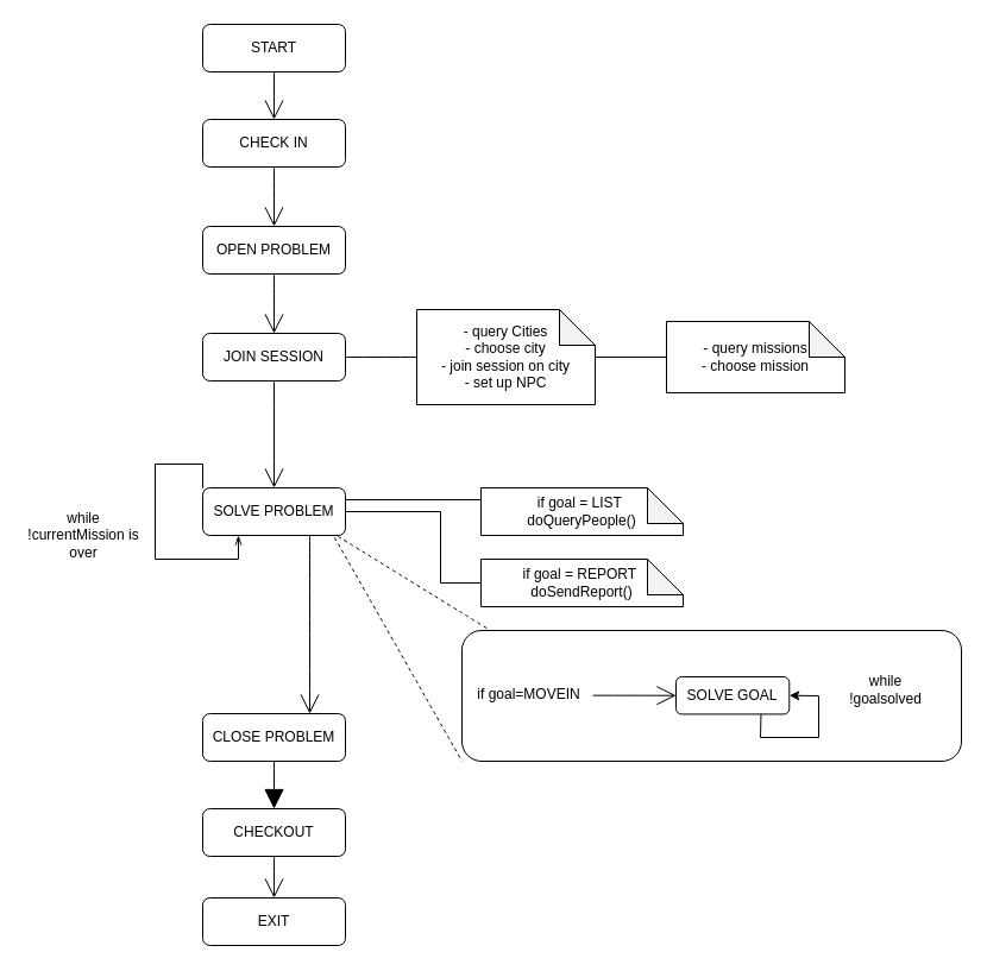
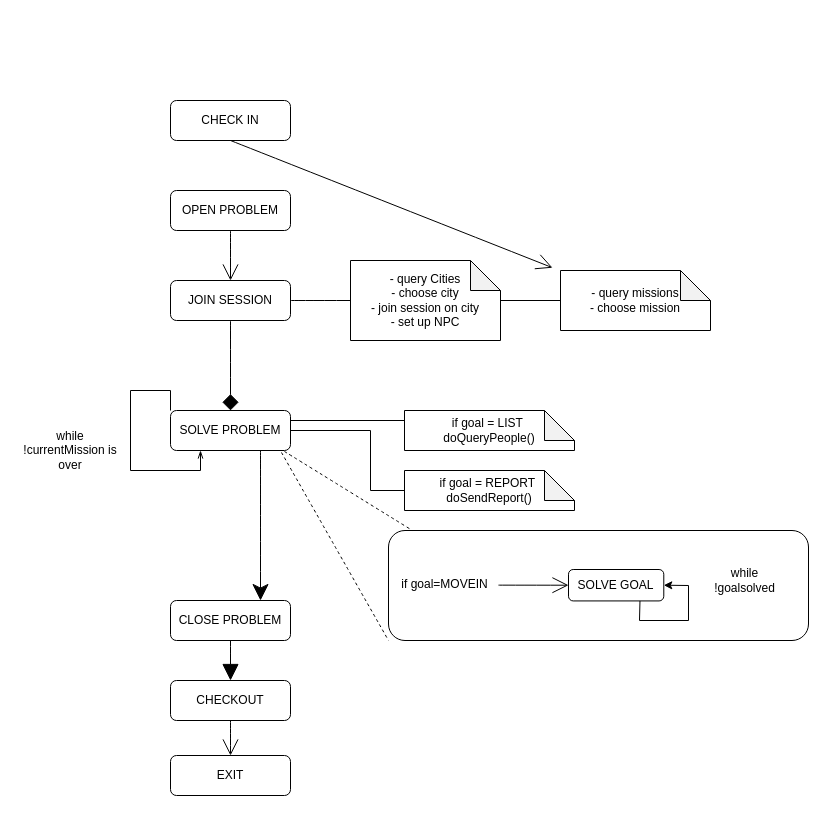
  <mxCell id="0" />
  <mxCell id="1" parent="0" />
- <mxCell id="2" style="edgeStyle=none;curved=1;rounded=0;orthogonalLoop=1;jettySize=auto;html=1;exitX=0.5;exitY=1;exitDx=0;exitDy=0;entryX=0.5;entryY=0;entryDx=0;entryDy=0;endArrow=open;startSize=14;endSize=14;sourcePerimeterSpacing=8;targetPerimeterSpacing=8;" edge="1" parent="1" source="3" target="5"><mxGeometry relative="1" as="geometry" /></mxCell>
- <mxCell id="3" value="START" style="rounded=1;whiteSpace=wrap;html=1;fontSize=12;glass=0;strokeWidth=1;shadow=0;" vertex="1" parent="1"><mxGeometry x="170" y="20" width="120" height="40" as="geometry" /></mxCell>
- <mxCell id="4" style="edgeStyle=none;curved=1;rounded=0;orthogonalLoop=1;jettySize=auto;html=1;exitX=0.5;exitY=1;exitDx=0;exitDy=0;entryX=0.5;entryY=0;entryDx=0;entryDy=0;endArrow=open;startSize=14;endSize=14;sourcePerimeterSpacing=8;targetPerimeterSpacing=8;" edge="1" parent="1" source="5" target="7"><mxGeometry relative="1" as="geometry" /></mxCell>
+ <mxCell id="4" style="edgeStyle=none;curved=1;rounded=0;orthogonalLoop=1;jettySize=auto;html=1;exitX=0.5;exitY=1;exitDx=0;exitDy=0;endArrow=open;startSize=14;endSize=14;sourcePerimeterSpacing=8;targetPerimeterSpacing=8;" edge="1" parent="1" source="5" target="29"><mxGeometry relative="1" as="geometry" /></mxCell>
  <mxCell id="5" value="CHECK IN" style="rounded=1;whiteSpace=wrap;html=1;fontSize=12;glass=0;strokeWidth=1;shadow=0;" vertex="1" parent="1"><mxGeometry x="170" y="100" width="120" height="40" as="geometry" /></mxCell>
  <mxCell id="6" style="edgeStyle=none;curved=1;rounded=0;orthogonalLoop=1;jettySize=auto;html=1;exitX=0.5;exitY=1;exitDx=0;exitDy=0;entryX=0.5;entryY=0;entryDx=0;entryDy=0;endArrow=open;startSize=14;endSize=14;sourcePerimeterSpacing=8;targetPerimeterSpacing=8;" edge="1" parent="1" source="7" target="9"><mxGeometry relative="1" as="geometry" /></mxCell>
  <mxCell id="7" value="OPEN PROBLEM" style="rounded=1;whiteSpace=wrap;html=1;fontSize=12;glass=0;strokeWidth=1;shadow=0;" vertex="1" parent="1"><mxGeometry x="170" y="190" width="120" height="40" as="geometry" /></mxCell>
  <mxCell id="8" style="edgeStyle=none;curved=1;rounded=0;orthogonalLoop=1;jettySize=auto;html=1;exitX=1;exitY=0.5;exitDx=0;exitDy=0;entryX=0;entryY=0.5;entryDx=0;entryDy=0;entryPerimeter=0;endArrow=none;startSize=14;endSize=14;sourcePerimeterSpacing=8;targetPerimeterSpacing=8;endFill=0;" edge="1" parent="1" source="9" target="28"><mxGeometry relative="1" as="geometry" /></mxCell>
  <mxCell id="9" value="JOIN SESSION" style="rounded=1;whiteSpace=wrap;html=1;fontSize=12;glass=0;strokeWidth=1;shadow=0;" vertex="1" parent="1"><mxGeometry x="170" y="280" width="120" height="40" as="geometry" /></mxCell>
- <mxCell id="10" style="edgeStyle=none;curved=1;rounded=0;orthogonalLoop=1;jettySize=auto;html=1;exitX=0.5;exitY=1;exitDx=0;exitDy=0;entryX=0.5;entryY=0;entryDx=0;entryDy=0;endArrow=open;startSize=14;endSize=14;sourcePerimeterSpacing=8;targetPerimeterSpacing=8;" edge="1" parent="1" source="9" target="21"><mxGeometry relative="1" as="geometry"><mxPoint x="230" y="360" as="sourcePoint" /></mxGeometry></mxCell>
+ <mxCell id="10" style="edgeStyle=none;curved=1;rounded=0;orthogonalLoop=1;jettySize=auto;html=1;exitX=0.5;exitY=1;exitDx=0;exitDy=0;entryX=0.5;entryY=0;entryDx=0;entryDy=0;endArrow=diamond;startSize=14;endSize=14;sourcePerimeterSpacing=8;targetPerimeterSpacing=8;" edge="1" parent="1" source="9" target="21"><mxGeometry relative="1" as="geometry"><mxPoint x="230" y="360" as="sourcePoint" /></mxGeometry></mxCell>
  <mxCell id="11" value="" style="group" connectable="0" vertex="1" parent="1"><mxGeometry x="388" y="530" width="420" height="110" as="geometry" /></mxCell>
  <mxCell id="12" value="" style="rounded=1;whiteSpace=wrap;html=1;hachureGap=4;" vertex="1" parent="11"><mxGeometry width="420" height="110" as="geometry" /></mxCell>
  <mxCell id="13" value="SOLVE GOAL" style="rounded=1;whiteSpace=wrap;html=1;fontSize=12;glass=0;strokeWidth=1;shadow=0;" vertex="1" parent="11"><mxGeometry x="180" y="39" width="95.29" height="31.43" as="geometry" /></mxCell>
  <mxCell id="14" style="edgeStyle=none;curved=1;rounded=0;orthogonalLoop=1;jettySize=auto;html=1;exitX=1;exitY=0.5;exitDx=0;exitDy=0;entryX=0;entryY=0.5;entryDx=0;entryDy=0;endArrow=open;startSize=14;endSize=14;sourcePerimeterSpacing=8;targetPerimeterSpacing=8;" edge="1" parent="11" target="13"><mxGeometry relative="1" as="geometry"><mxPoint x="110" y="54.645" as="sourcePoint" /></mxGeometry></mxCell>
  <mxCell id="15" value="if goal=MOVEIN" style="text;html=1;strokeColor=none;fillColor=none;align=center;verticalAlign=middle;whiteSpace=wrap;rounded=0;" vertex="1" parent="11"><mxGeometry x="9.997" y="39" width="93.333" height="30" as="geometry" /></mxCell>
  <mxCell id="16" value="" style="endArrow=classic;html=1;rounded=0;exitX=0.75;exitY=1;exitDx=0;exitDy=0;entryX=1;entryY=0.5;entryDx=0;entryDy=0;" edge="1" parent="11" source="13" target="13"><mxGeometry width="50" height="50" relative="1" as="geometry"><mxPoint x="420" y="80" as="sourcePoint" /><mxPoint x="481.765" y="30" as="targetPoint" /><Array as="points"><mxPoint x="251" y="90" /><mxPoint x="300" y="90" /><mxPoint x="300" y="55" /></Array></mxGeometry></mxCell>
  <mxCell id="17" value="while !goalsolved" style="text;html=1;strokeColor=none;fillColor=none;align=center;verticalAlign=middle;whiteSpace=wrap;rounded=0;" vertex="1" parent="11"><mxGeometry x="309.997" y="35.0" width="93.333" height="30" as="geometry" /></mxCell>
- <mxCell id="18" style="edgeStyle=none;curved=1;rounded=0;orthogonalLoop=1;jettySize=auto;html=1;exitX=0.75;exitY=1;exitDx=0;exitDy=0;entryX=0.75;entryY=0;entryDx=0;entryDy=0;endArrow=open;startSize=14;endSize=14;sourcePerimeterSpacing=8;targetPerimeterSpacing=8;" edge="1" parent="1" source="21" target="23"><mxGeometry relative="1" as="geometry" /></mxCell>
+ <mxCell id="18" style="edgeStyle=none;curved=1;rounded=0;orthogonalLoop=1;jettySize=auto;html=1;exitX=0.75;exitY=1;exitDx=0;exitDy=0;entryX=0.75;entryY=0;entryDx=0;entryDy=0;endArrow=classic;startSize=14;endSize=14;sourcePerimeterSpacing=8;targetPerimeterSpacing=8;" edge="1" parent="1" source="21" target="23"><mxGeometry relative="1" as="geometry" /></mxCell>
  <mxCell id="19" style="edgeStyle=orthogonalEdgeStyle;rounded=0;orthogonalLoop=1;jettySize=auto;html=1;exitX=1;exitY=0.25;exitDx=0;exitDy=0;entryX=0;entryY=0.25;entryDx=0;entryDy=0;entryPerimeter=0;endArrow=none;endFill=0;" edge="1" parent="1" source="21" target="32"><mxGeometry relative="1" as="geometry" /></mxCell>
  <mxCell id="20" style="edgeStyle=orthogonalEdgeStyle;rounded=0;orthogonalLoop=1;jettySize=auto;html=1;exitX=1;exitY=0.5;exitDx=0;exitDy=0;entryX=0;entryY=0.5;entryDx=0;entryDy=0;entryPerimeter=0;endArrow=none;endFill=0;" edge="1" parent="1" source="21" target="33"><mxGeometry relative="1" as="geometry"><Array as="points"><mxPoint x="370" y="430" /><mxPoint x="370" y="490" /></Array></mxGeometry></mxCell>
  <mxCell id="21" value="SOLVE PROBLEM" style="rounded=1;whiteSpace=wrap;html=1;fontSize=12;glass=0;strokeWidth=1;shadow=0;" vertex="1" parent="1"><mxGeometry x="170" y="410" width="120" height="40" as="geometry" /></mxCell>
  <mxCell id="22" style="edgeStyle=none;curved=1;rounded=0;orthogonalLoop=1;jettySize=auto;html=1;exitX=0.5;exitY=1;exitDx=0;exitDy=0;entryX=0.5;entryY=0;entryDx=0;entryDy=0;endArrow=block;startSize=14;endSize=14;sourcePerimeterSpacing=8;targetPerimeterSpacing=8;" edge="1" parent="1" source="23" target="25"><mxGeometry relative="1" as="geometry" /></mxCell>
  <mxCell id="23" value="CLOSE PROBLEM" style="rounded=1;whiteSpace=wrap;html=1;fontSize=12;glass=0;strokeWidth=1;shadow=0;" vertex="1" parent="1"><mxGeometry x="170" y="600" width="120" height="40" as="geometry" /></mxCell>
  <mxCell id="24" style="edgeStyle=none;curved=1;rounded=0;orthogonalLoop=1;jettySize=auto;html=1;exitX=0.5;exitY=1;exitDx=0;exitDy=0;entryX=0.5;entryY=0;entryDx=0;entryDy=0;endArrow=open;startSize=14;endSize=14;sourcePerimeterSpacing=8;targetPerimeterSpacing=8;" edge="1" parent="1" source="25" target="26"><mxGeometry relative="1" as="geometry" /></mxCell>
  <mxCell id="25" value="CHECKOUT" style="rounded=1;whiteSpace=wrap;html=1;fontSize=12;glass=0;strokeWidth=1;shadow=0;" vertex="1" parent="1"><mxGeometry x="170" y="680" width="120" height="40" as="geometry" /></mxCell>
  <mxCell id="26" value="EXIT" style="rounded=1;whiteSpace=wrap;html=1;fontSize=12;glass=0;strokeWidth=1;shadow=0;" vertex="1" parent="1"><mxGeometry x="170" y="755" width="120" height="40" as="geometry" /></mxCell>
  <mxCell id="27" value="" style="edgeStyle=orthogonalEdgeStyle;rounded=0;orthogonalLoop=1;jettySize=auto;html=1;endArrow=none;endFill=0;" edge="1" parent="1" source="28" target="29"><mxGeometry relative="1" as="geometry" /></mxCell>
  <mxCell id="28" value="- query Cities&lt;br&gt;- choose city&lt;br&gt;- join session on city&lt;br&gt;- set up NPC" style="shape=note;whiteSpace=wrap;html=1;backgroundOutline=1;darkOpacity=0.05;hachureGap=4;" vertex="1" parent="1"><mxGeometry x="350" y="260" width="150" height="80" as="geometry" /></mxCell>
  <mxCell id="29" value="- query missions&lt;br&gt;- choose mission" style="shape=note;whiteSpace=wrap;html=1;backgroundOutline=1;darkOpacity=0.05;hachureGap=4;" vertex="1" parent="1"><mxGeometry x="560" y="270" width="150" height="60" as="geometry" /></mxCell>
  <mxCell id="30" value="" style="endArrow=none;dashed=1;html=1;rounded=0;startSize=14;endSize=14;sourcePerimeterSpacing=8;targetPerimeterSpacing=8;curved=1;exitX=0.95;exitY=1.025;exitDx=0;exitDy=0;entryX=0.057;entryY=0;entryDx=0;entryDy=0;entryPerimeter=0;exitPerimeter=0;" edge="1" parent="1" source="21" target="12"><mxGeometry width="50" height="50" relative="1" as="geometry"><mxPoint x="410" y="380" as="sourcePoint" /><mxPoint x="460" y="330" as="targetPoint" /></mxGeometry></mxCell>
  <mxCell id="31" value="" style="endArrow=none;dashed=1;html=1;rounded=0;startSize=14;endSize=14;sourcePerimeterSpacing=8;targetPerimeterSpacing=8;curved=1;exitX=0.925;exitY=1.05;exitDx=0;exitDy=0;exitPerimeter=0;entryX=0;entryY=1;entryDx=0;entryDy=0;" edge="1" parent="1" source="21" target="12"><mxGeometry width="50" height="50" relative="1" as="geometry"><mxPoint x="300" y="420" as="sourcePoint" /><mxPoint x="360" y="510" as="targetPoint" /></mxGeometry></mxCell>
  <mxCell id="32" value="if goal = LIST&amp;nbsp;&lt;br&gt;doQueryPeople()" style="shape=note;whiteSpace=wrap;html=1;backgroundOutline=1;darkOpacity=0.05;hachureGap=4;" vertex="1" parent="1"><mxGeometry x="404" y="410" width="170" height="40" as="geometry" /></mxCell>
  <mxCell id="33" value="if goal = REPORT&amp;nbsp;&lt;br&gt;doSendReport()" style="shape=note;whiteSpace=wrap;html=1;backgroundOutline=1;darkOpacity=0.05;hachureGap=4;" vertex="1" parent="1"><mxGeometry x="404" y="470" width="170" height="40" as="geometry" /></mxCell>
  <mxCell id="34" value="while !currentMission is over" style="text;html=1;strokeColor=none;fillColor=none;align=center;verticalAlign=middle;whiteSpace=wrap;rounded=0;" vertex="1" parent="1"><mxGeometry x="20" y="435" width="100" height="30" as="geometry" /></mxCell>
  <mxCell id="35" style="edgeStyle=orthogonalEdgeStyle;rounded=0;orthogonalLoop=1;jettySize=auto;html=1;exitX=0;exitY=0;exitDx=0;exitDy=0;entryX=0.25;entryY=1;entryDx=0;entryDy=0;endArrow=openThin;endFill=0;" edge="1" parent="1" source="21" target="21"><mxGeometry relative="1" as="geometry"><Array as="points"><mxPoint x="170" y="390" /><mxPoint x="130" y="390" /><mxPoint x="130" y="470" /><mxPoint x="200" y="470" /></Array></mxGeometry></mxCell>
